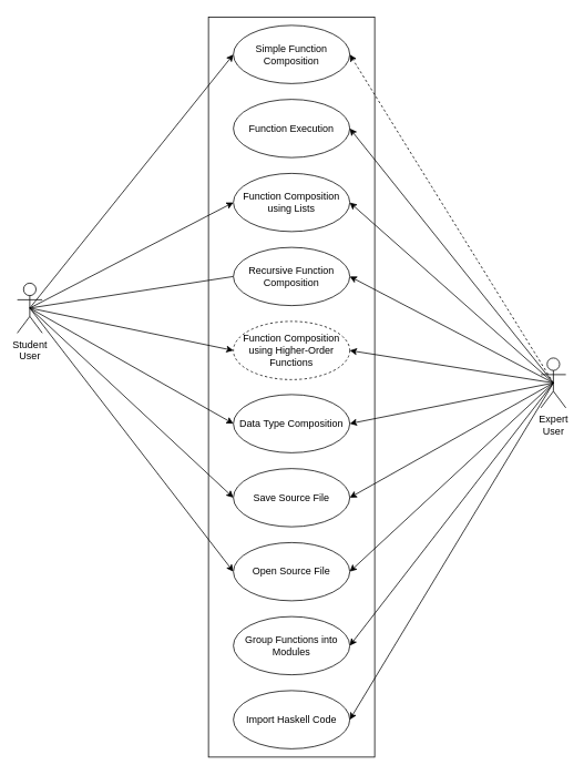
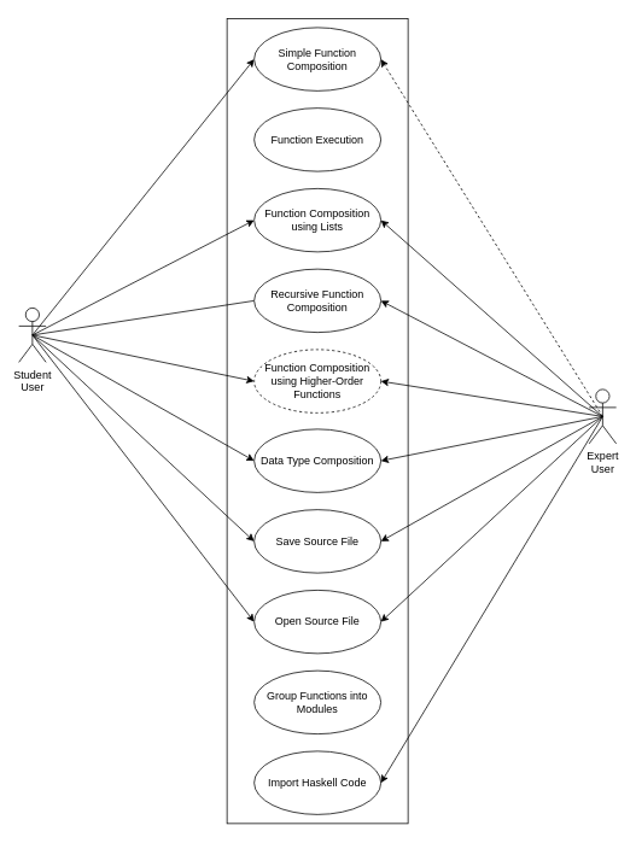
  <mxCell id="0" />
  <mxCell id="1" parent="0" />
  <mxCell id="2" style="rounded=0;orthogonalLoop=1;jettySize=auto;html=1;exitX=0.5;exitY=0.5;exitDx=0;exitDy=0;exitPerimeter=0;entryX=0;entryY=0.5;entryDx=0;entryDy=0;" edge="1" parent="1" source="9" target="21"><mxGeometry relative="1" as="geometry" /></mxCell>
  <mxCell id="3" style="rounded=0;orthogonalLoop=1;jettySize=auto;html=1;exitX=0.5;exitY=0.5;exitDx=0;exitDy=0;exitPerimeter=0;entryX=0;entryY=0.5;entryDx=0;entryDy=0;" edge="1" parent="1" source="9" target="23"><mxGeometry relative="1" as="geometry" /></mxCell>
  <mxCell id="4" style="rounded=0;orthogonalLoop=1;jettySize=auto;html=1;exitX=0.5;exitY=0.5;exitDx=0;exitDy=0;exitPerimeter=0;entryX=0;entryY=0.5;entryDx=0;entryDy=0;endArrow=none;" edge="1" parent="1" source="9" target="24"><mxGeometry relative="1" as="geometry" /></mxCell>
  <mxCell id="5" style="rounded=0;orthogonalLoop=1;jettySize=auto;html=1;exitX=0.5;exitY=0.5;exitDx=0;exitDy=0;exitPerimeter=0;entryX=0;entryY=0.5;entryDx=0;entryDy=0;" edge="1" parent="1" source="9" target="25"><mxGeometry relative="1" as="geometry" /></mxCell>
  <mxCell id="6" style="rounded=0;orthogonalLoop=1;jettySize=auto;html=1;exitX=0.5;exitY=0.5;exitDx=0;exitDy=0;exitPerimeter=0;entryX=0;entryY=0.5;entryDx=0;entryDy=0;" edge="1" parent="1" source="9" target="26"><mxGeometry relative="1" as="geometry" /></mxCell>
  <mxCell id="7" style="rounded=0;orthogonalLoop=1;jettySize=auto;html=1;exitX=0.5;exitY=0.5;exitDx=0;exitDy=0;exitPerimeter=0;entryX=0;entryY=0.5;entryDx=0;entryDy=0;" edge="1" parent="1" source="9" target="27"><mxGeometry relative="1" as="geometry" /></mxCell>
  <mxCell id="8" style="rounded=0;orthogonalLoop=1;jettySize=auto;html=1;exitX=0.5;exitY=0.5;exitDx=0;exitDy=0;exitPerimeter=0;entryX=0;entryY=0.5;entryDx=0;entryDy=0;" edge="1" parent="1" source="9" target="28"><mxGeometry relative="1" as="geometry" /></mxCell>
  <mxCell id="9" value="&lt;div&gt;Student&lt;br&gt;User&lt;/div&gt;" style="shape=umlActor;verticalLabelPosition=bottom;verticalAlign=top;html=1;" vertex="1" parent="1"><mxGeometry x="20" y="340" width="30" height="60" as="geometry" /></mxCell>
  <mxCell id="10" style="rounded=0;orthogonalLoop=1;jettySize=auto;html=1;exitX=0.5;exitY=0.5;exitDx=0;exitDy=0;exitPerimeter=0;entryX=1;entryY=0.5;entryDx=0;entryDy=0;" edge="1" parent="1" source="20" target="30"><mxGeometry relative="1" as="geometry" /></mxCell>
- <mxCell id="11" style="rounded=0;orthogonalLoop=1;jettySize=auto;html=1;exitX=0.5;exitY=0.5;exitDx=0;exitDy=0;exitPerimeter=0;entryX=1;entryY=0.5;entryDx=0;entryDy=0;" edge="1" parent="1" source="20" target="29"><mxGeometry relative="1" as="geometry" /></mxCell>
  <mxCell id="12" style="rounded=0;orthogonalLoop=1;jettySize=auto;html=1;exitX=0.5;exitY=0.5;exitDx=0;exitDy=0;exitPerimeter=0;entryX=1;entryY=0.5;entryDx=0;entryDy=0;" edge="1" parent="1" source="20" target="28"><mxGeometry relative="1" as="geometry" /></mxCell>
  <mxCell id="13" style="rounded=0;orthogonalLoop=1;jettySize=auto;html=1;exitX=0.5;exitY=0.5;exitDx=0;exitDy=0;exitPerimeter=0;entryX=1;entryY=0.5;entryDx=0;entryDy=0;" edge="1" parent="1" source="20" target="27"><mxGeometry relative="1" as="geometry" /></mxCell>
  <mxCell id="14" style="rounded=0;orthogonalLoop=1;jettySize=auto;html=1;exitX=0.5;exitY=0.5;exitDx=0;exitDy=0;exitPerimeter=0;entryX=1;entryY=0.5;entryDx=0;entryDy=0;" edge="1" parent="1" source="20" target="26"><mxGeometry relative="1" as="geometry" /></mxCell>
  <mxCell id="15" style="rounded=0;orthogonalLoop=1;jettySize=auto;html=1;exitX=0.5;exitY=0.5;exitDx=0;exitDy=0;exitPerimeter=0;entryX=1;entryY=0.5;entryDx=0;entryDy=0;" edge="1" parent="1" source="20" target="25"><mxGeometry relative="1" as="geometry" /></mxCell>
  <mxCell id="16" style="rounded=0;orthogonalLoop=1;jettySize=auto;html=1;exitX=0.5;exitY=0.5;exitDx=0;exitDy=0;exitPerimeter=0;entryX=1;entryY=0.5;entryDx=0;entryDy=0;" edge="1" parent="1" source="20" target="24"><mxGeometry relative="1" as="geometry" /></mxCell>
  <mxCell id="17" style="rounded=0;orthogonalLoop=1;jettySize=auto;html=1;exitX=0.5;exitY=0.5;exitDx=0;exitDy=0;exitPerimeter=0;entryX=1;entryY=0.5;entryDx=0;entryDy=0;" edge="1" parent="1" source="20" target="23"><mxGeometry relative="1" as="geometry" /></mxCell>
- <mxCell id="18" style="rounded=0;orthogonalLoop=1;jettySize=auto;html=1;exitX=0.5;exitY=0.5;exitDx=0;exitDy=0;exitPerimeter=0;entryX=1;entryY=0.5;entryDx=0;entryDy=0;" edge="1" parent="1" source="20" target="22"><mxGeometry relative="1" as="geometry" /></mxCell>
  <mxCell id="19" style="rounded=0;orthogonalLoop=1;jettySize=auto;html=1;exitX=0.5;exitY=0.5;exitDx=0;exitDy=0;exitPerimeter=0;entryX=1;entryY=0.5;entryDx=0;entryDy=0;dashed=1;" edge="1" parent="1" source="20" target="21"><mxGeometry relative="1" as="geometry" /></mxCell>
  <mxCell id="20" value="&lt;div&gt;Expert&lt;br&gt;User&lt;/div&gt;" style="shape=umlActor;verticalLabelPosition=bottom;verticalAlign=top;html=1;" vertex="1" parent="1"><mxGeometry x="650" y="430" width="30" height="60" as="geometry" /></mxCell>
  <mxCell id="21" value="Simple Function Composition" style="ellipse;whiteSpace=wrap;html=1;" vertex="1" parent="1"><mxGeometry x="280" y="30" width="140" height="70" as="geometry" /></mxCell>
  <mxCell id="22" value="Function Execution" style="ellipse;whiteSpace=wrap;html=1;" vertex="1" parent="1"><mxGeometry x="280" y="119" width="140" height="70" as="geometry" /></mxCell>
  <mxCell id="23" value="&lt;div&gt;Function Composition using Lists&lt;/div&gt;" style="ellipse;whiteSpace=wrap;html=1;" vertex="1" parent="1"><mxGeometry x="280" y="208" width="140" height="70" as="geometry" /></mxCell>
  <mxCell id="24" value="Recursive Function Composition" style="ellipse;whiteSpace=wrap;html=1;" vertex="1" parent="1"><mxGeometry x="280" y="297" width="140" height="70" as="geometry" /></mxCell>
  <mxCell id="25" value="Function Composition using Higher-Order Functions" style="ellipse;whiteSpace=wrap;html=1;dashed=1;" vertex="1" parent="1"><mxGeometry x="280" y="386" width="140" height="70" as="geometry" /></mxCell>
  <mxCell id="26" value="&lt;div&gt;Data Type Composition&lt;/div&gt;" style="ellipse;whiteSpace=wrap;html=1;" vertex="1" parent="1"><mxGeometry x="280" y="474" width="140" height="70" as="geometry" /></mxCell>
  <mxCell id="27" value="&lt;div&gt;Save Source File&lt;/div&gt;" style="ellipse;whiteSpace=wrap;html=1;" vertex="1" parent="1"><mxGeometry x="280" y="563" width="140" height="70" as="geometry" /></mxCell>
  <mxCell id="28" value="&lt;div&gt;Open Source File&lt;/div&gt;" style="ellipse;whiteSpace=wrap;html=1;" vertex="1" parent="1"><mxGeometry x="280" y="652" width="140" height="70" as="geometry" /></mxCell>
  <mxCell id="29" value="Group Functions into Modules" style="ellipse;whiteSpace=wrap;html=1;" vertex="1" parent="1"><mxGeometry x="280" y="741" width="140" height="70" as="geometry" /></mxCell>
  <mxCell id="30" value="Import Haskell Code" style="ellipse;whiteSpace=wrap;html=1;" vertex="1" parent="1"><mxGeometry x="280" y="830" width="140" height="70" as="geometry" /></mxCell>
  <mxCell id="31" value="" style="rounded=0;whiteSpace=wrap;html=1;fillColor=none;" vertex="1" parent="1"><mxGeometry x="250" y="20" width="200" height="890" as="geometry" /></mxCell>
